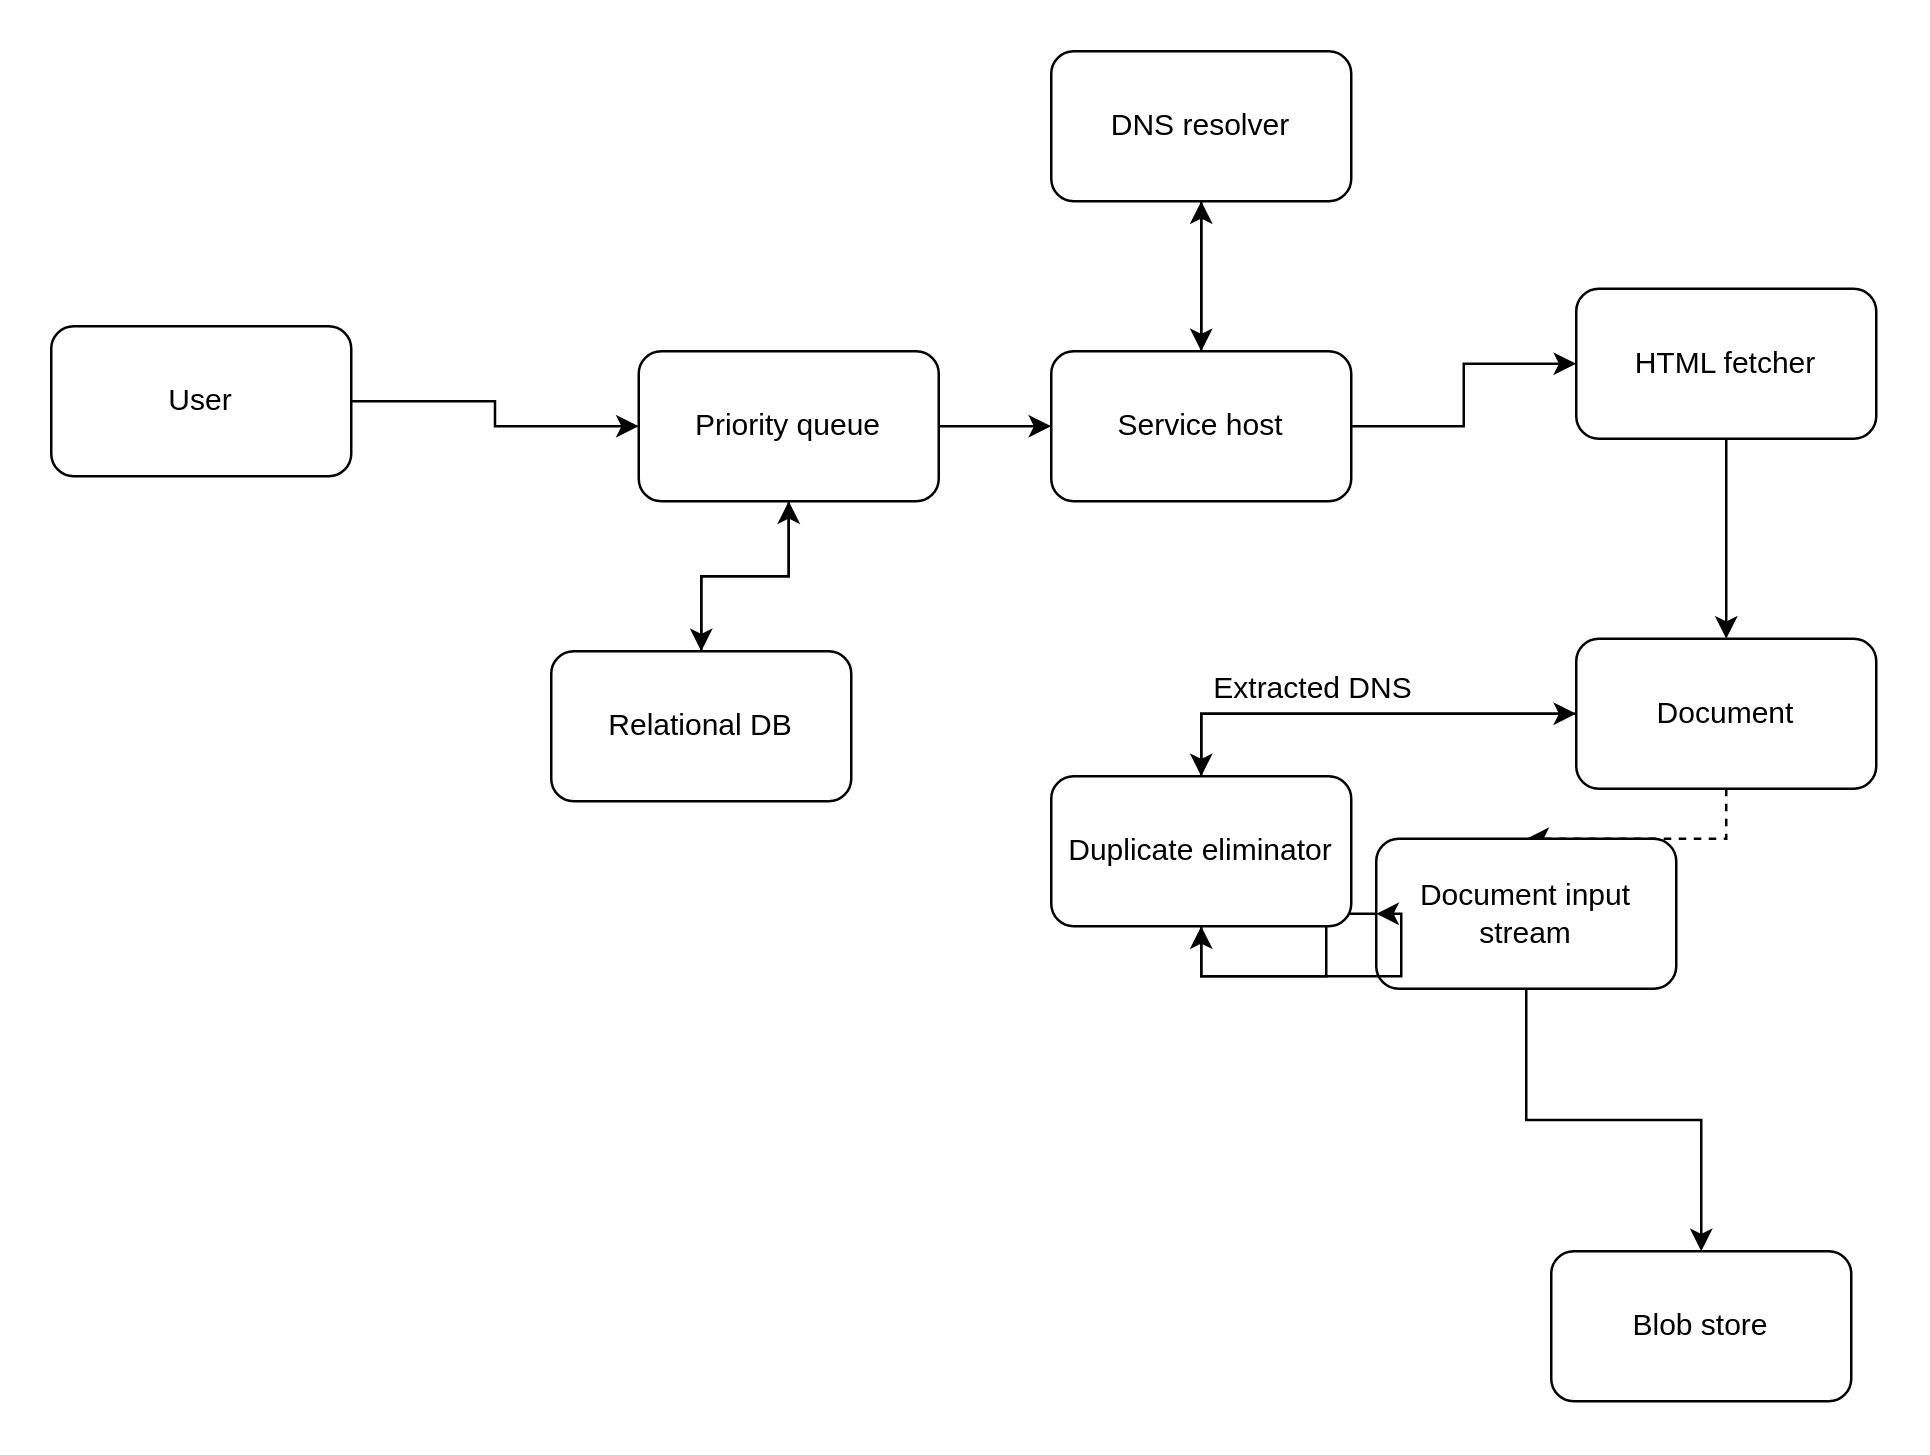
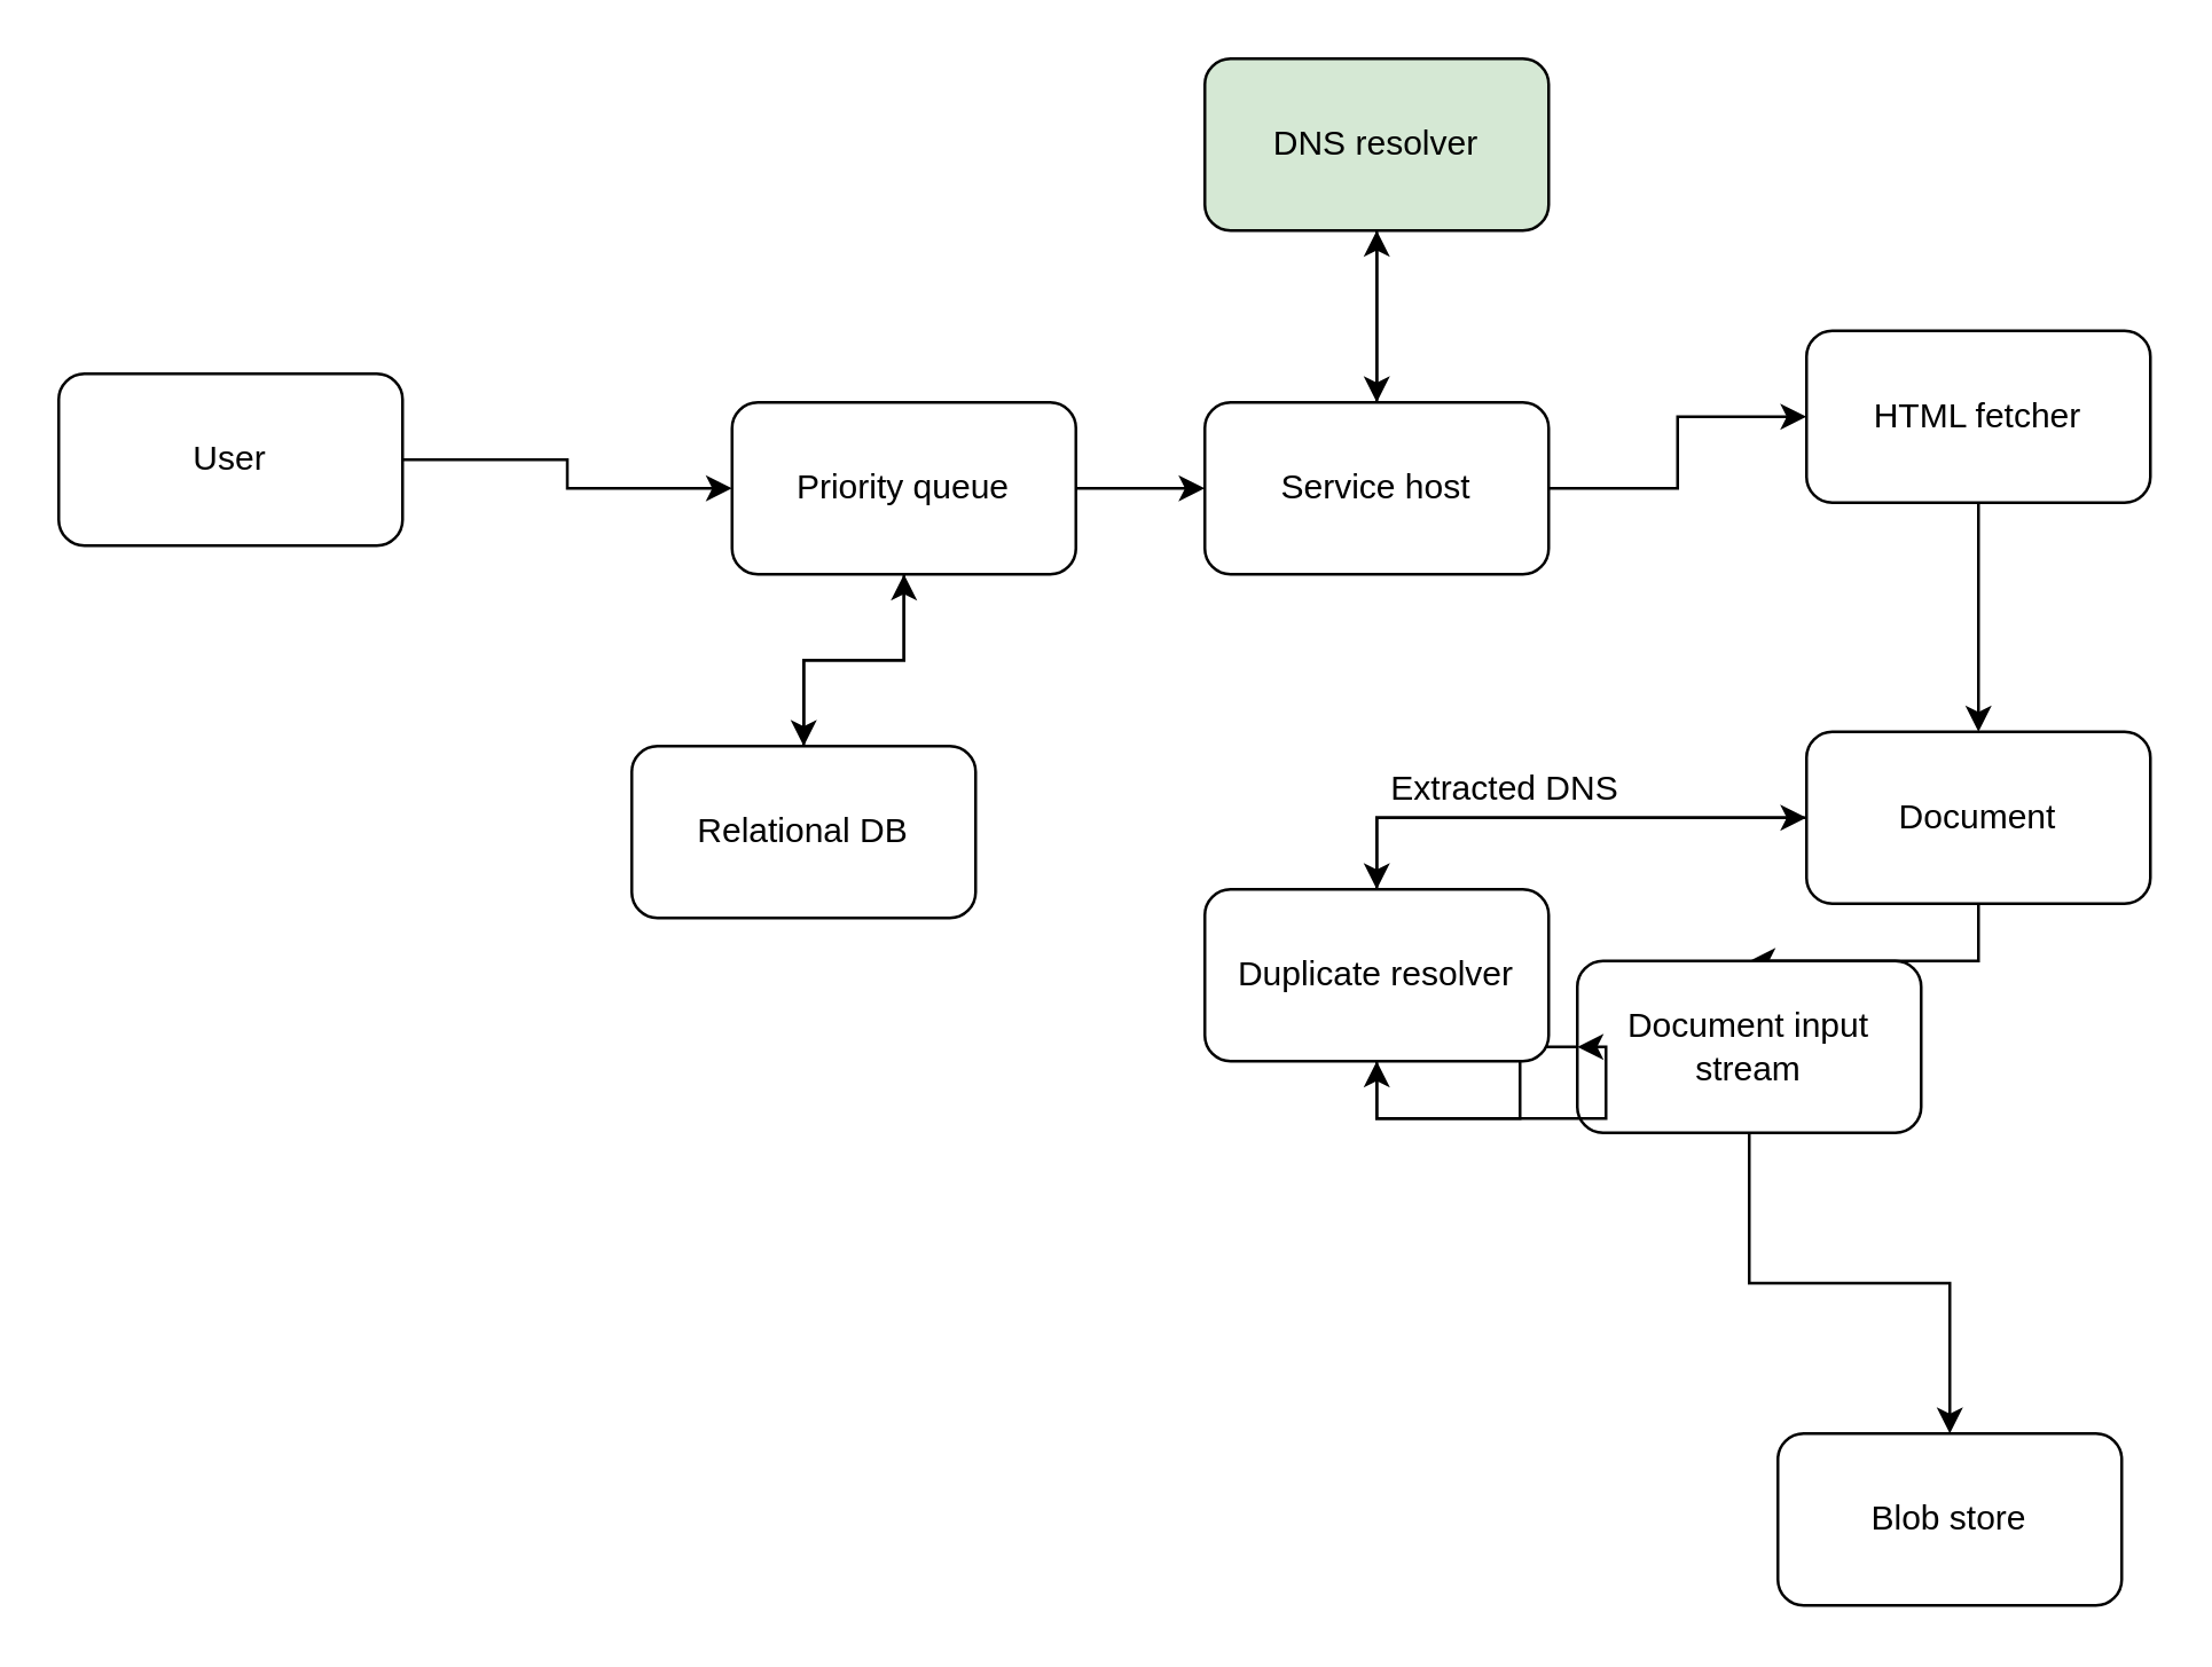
  <mxCell id="0" />
  <mxCell id="1" parent="0" />
  <mxCell id="2" style="edgeStyle=orthogonalEdgeStyle;rounded=0;orthogonalLoop=1;jettySize=auto;html=1;exitX=1;exitY=0.5;exitDx=0;exitDy=0;entryX=0;entryY=0.5;entryDx=0;entryDy=0;" edge="1" parent="1" source="3" target="6"><mxGeometry relative="1" as="geometry" /></mxCell>
  <mxCell id="3" value="User" style="rounded=1;whiteSpace=wrap;html=1;" vertex="1" parent="1"><mxGeometry x="20" y="130" width="120" height="60" as="geometry" /></mxCell>
  <mxCell id="4" style="edgeStyle=orthogonalEdgeStyle;rounded=0;orthogonalLoop=1;jettySize=auto;html=1;exitX=0.5;exitY=1;exitDx=0;exitDy=0;entryX=0.5;entryY=0;entryDx=0;entryDy=0;" edge="1" parent="1" source="6" target="15"><mxGeometry relative="1" as="geometry" /></mxCell>
  <mxCell id="5" style="edgeStyle=orthogonalEdgeStyle;rounded=0;orthogonalLoop=1;jettySize=auto;html=1;exitX=1;exitY=0.5;exitDx=0;exitDy=0;entryX=0;entryY=0.5;entryDx=0;entryDy=0;" edge="1" parent="1" source="6" target="11"><mxGeometry relative="1" as="geometry" /></mxCell>
  <mxCell id="6" value="Priority queue" style="rounded=1;whiteSpace=wrap;html=1;" vertex="1" parent="1"><mxGeometry x="255" y="140" width="120" height="60" as="geometry" /></mxCell>
  <mxCell id="7" style="edgeStyle=orthogonalEdgeStyle;rounded=0;orthogonalLoop=1;jettySize=auto;html=1;exitX=0.5;exitY=1;exitDx=0;exitDy=0;" edge="1" parent="1" source="8" target="11"><mxGeometry relative="1" as="geometry" /></mxCell>
- <mxCell id="8" value="DNS resolver" style="rounded=1;whiteSpace=wrap;html=1;" vertex="1" parent="1"><mxGeometry x="420" y="20" width="120" height="60" as="geometry" /></mxCell>
+ <mxCell id="8" value="DNS resolver" style="rounded=1;whiteSpace=wrap;html=1;fillColor=#d5e8d4;" vertex="1" parent="1"><mxGeometry x="420" y="20" width="120" height="60" as="geometry" /></mxCell>
  <mxCell id="9" style="edgeStyle=orthogonalEdgeStyle;rounded=0;orthogonalLoop=1;jettySize=auto;html=1;exitX=1;exitY=0.5;exitDx=0;exitDy=0;entryX=0;entryY=0.5;entryDx=0;entryDy=0;" edge="1" parent="1" source="11" target="13"><mxGeometry relative="1" as="geometry" /></mxCell>
  <mxCell id="10" style="edgeStyle=orthogonalEdgeStyle;rounded=0;orthogonalLoop=1;jettySize=auto;html=1;exitX=0.5;exitY=0;exitDx=0;exitDy=0;entryX=0.5;entryY=1;entryDx=0;entryDy=0;" edge="1" parent="1" source="11" target="8"><mxGeometry relative="1" as="geometry" /></mxCell>
  <mxCell id="11" value="Service host" style="rounded=1;whiteSpace=wrap;html=1;" vertex="1" parent="1"><mxGeometry x="420" y="140" width="120" height="60" as="geometry" /></mxCell>
  <mxCell id="12" style="edgeStyle=orthogonalEdgeStyle;rounded=0;orthogonalLoop=1;jettySize=auto;html=1;exitX=0.5;exitY=1;exitDx=0;exitDy=0;entryX=0.5;entryY=0;entryDx=0;entryDy=0;" edge="1" parent="1" source="13" target="18"><mxGeometry relative="1" as="geometry" /></mxCell>
  <mxCell id="13" value="HTML fetcher" style="rounded=1;whiteSpace=wrap;html=1;" vertex="1" parent="1"><mxGeometry x="630" y="115" width="120" height="60" as="geometry" /></mxCell>
  <mxCell id="14" style="edgeStyle=orthogonalEdgeStyle;rounded=0;orthogonalLoop=1;jettySize=auto;html=1;exitX=0.5;exitY=0;exitDx=0;exitDy=0;entryX=0.5;entryY=1;entryDx=0;entryDy=0;" edge="1" parent="1" source="15" target="6"><mxGeometry relative="1" as="geometry" /></mxCell>
  <mxCell id="15" value="Relational DB" style="rounded=1;whiteSpace=wrap;html=1;" vertex="1" parent="1"><mxGeometry x="220" y="260" width="120" height="60" as="geometry" /></mxCell>
- <mxCell id="16" style="edgeStyle=orthogonalEdgeStyle;rounded=0;orthogonalLoop=1;jettySize=auto;html=1;exitX=0.5;exitY=1;exitDx=0;exitDy=0;dashed=1;" edge="1" parent="1" source="18" target="21"><mxGeometry relative="1" as="geometry" /></mxCell>
+ <mxCell id="16" style="edgeStyle=orthogonalEdgeStyle;rounded=0;orthogonalLoop=1;jettySize=auto;html=1;exitX=0.5;exitY=1;exitDx=0;exitDy=0;" edge="1" parent="1" source="18" target="21"><mxGeometry relative="1" as="geometry" /></mxCell>
  <mxCell id="17" style="edgeStyle=orthogonalEdgeStyle;rounded=0;orthogonalLoop=1;jettySize=auto;html=1;exitX=0;exitY=0.5;exitDx=0;exitDy=0;entryX=0.5;entryY=0;entryDx=0;entryDy=0;" edge="1" parent="1" source="18" target="25"><mxGeometry relative="1" as="geometry" /></mxCell>
  <mxCell id="18" value="Document" style="rounded=1;whiteSpace=wrap;html=1;" vertex="1" parent="1"><mxGeometry x="630" y="255" width="120" height="60" as="geometry" /></mxCell>
  <mxCell id="19" style="edgeStyle=orthogonalEdgeStyle;rounded=0;orthogonalLoop=1;jettySize=auto;html=1;exitX=0.5;exitY=1;exitDx=0;exitDy=0;entryX=0.5;entryY=0;entryDx=0;entryDy=0;" edge="1" parent="1" source="21" target="22"><mxGeometry relative="1" as="geometry" /></mxCell>
  <mxCell id="20" style="edgeStyle=orthogonalEdgeStyle;rounded=0;orthogonalLoop=1;jettySize=auto;html=1;exitX=0;exitY=0.5;exitDx=0;exitDy=0;entryX=0.5;entryY=1;entryDx=0;entryDy=0;" edge="1" parent="1" source="21" target="25"><mxGeometry relative="1" as="geometry" /></mxCell>
  <mxCell id="21" value="Document input stream" style="rounded=1;whiteSpace=wrap;html=1;" vertex="1" parent="1"><mxGeometry x="550" y="335" width="120" height="60" as="geometry" /></mxCell>
  <mxCell id="22" value="Blob store" style="rounded=1;whiteSpace=wrap;html=1;" vertex="1" parent="1"><mxGeometry x="620" y="500" width="120" height="60" as="geometry" /></mxCell>
  <mxCell id="23" style="edgeStyle=orthogonalEdgeStyle;rounded=0;orthogonalLoop=1;jettySize=auto;html=1;exitX=0.5;exitY=0;exitDx=0;exitDy=0;" edge="1" parent="1" source="25" target="18"><mxGeometry relative="1" as="geometry" /></mxCell>
  <mxCell id="24" style="edgeStyle=orthogonalEdgeStyle;rounded=0;orthogonalLoop=1;jettySize=auto;html=1;exitX=0.5;exitY=1;exitDx=0;exitDy=0;entryX=0;entryY=0.5;entryDx=0;entryDy=0;" edge="1" parent="1" source="25" target="21"><mxGeometry relative="1" as="geometry" /></mxCell>
- <mxCell id="25" value="Duplicate eliminator" style="rounded=1;whiteSpace=wrap;html=1;" vertex="1" parent="1"><mxGeometry x="420" y="310" width="120" height="60" as="geometry" /></mxCell>
+ <mxCell id="25" value="Duplicate resolver" style="rounded=1;whiteSpace=wrap;html=1;" vertex="1" parent="1"><mxGeometry x="420" y="310" width="120" height="60" as="geometry" /></mxCell>
  <mxCell id="26" value="Extracted DNS" style="text;html=1;strokeColor=none;fillColor=none;align=center;verticalAlign=middle;whiteSpace=wrap;rounded=0;" vertex="1" parent="1"><mxGeometry x="480" y="260" width="90" height="30" as="geometry" /></mxCell>
